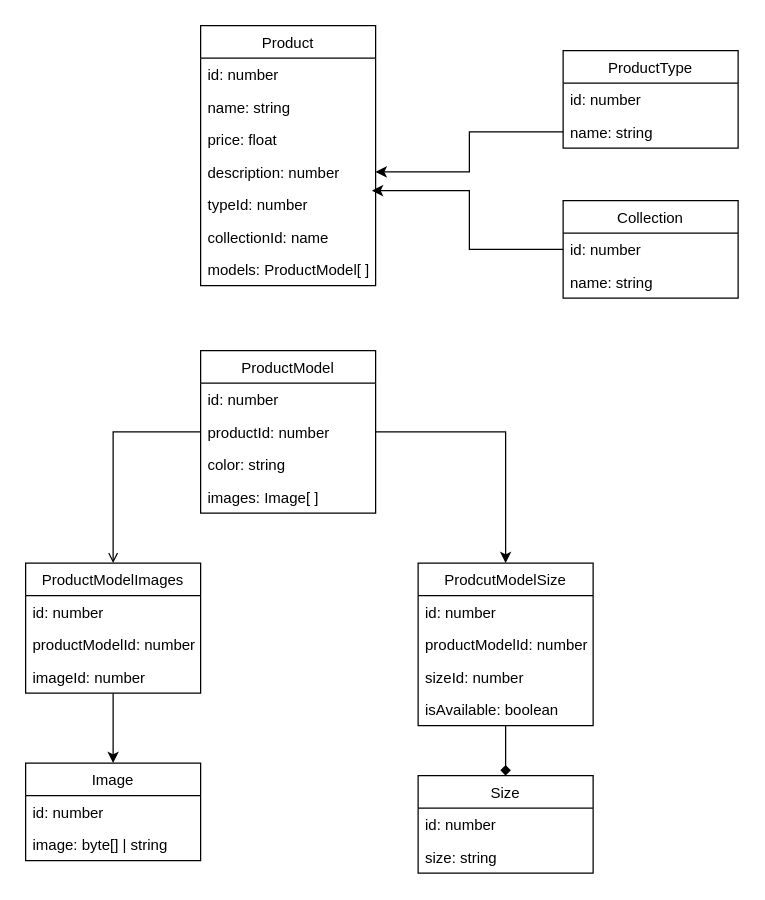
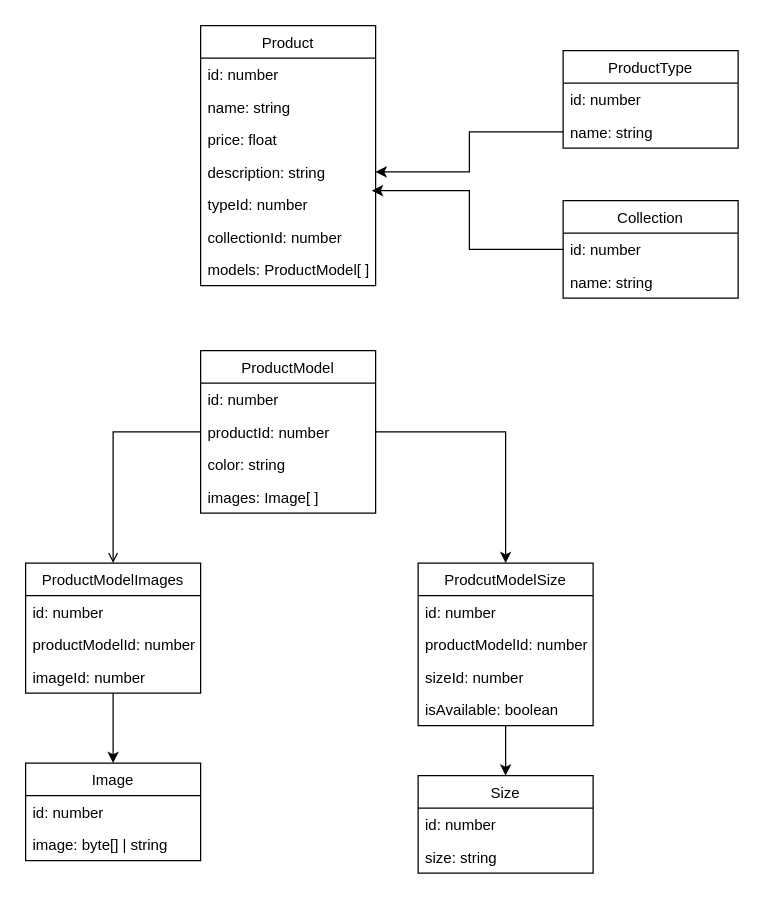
  <mxCell id="0" />
  <mxCell id="1" parent="0" />
  <mxCell id="2" value="Product" style="swimlane;fontStyle=0;childLayout=stackLayout;horizontal=1;startSize=26;fillColor=none;horizontalStack=0;resizeParent=1;resizeParentMax=0;resizeLast=0;collapsible=1;marginBottom=0;" vertex="1" parent="1"><mxGeometry x="160" y="20" width="140" height="208" as="geometry" /></mxCell>
  <mxCell id="3" value="id: number&#10;" style="text;strokeColor=none;fillColor=none;align=left;verticalAlign=top;spacingLeft=4;spacingRight=4;overflow=hidden;rotatable=0;points=[[0,0.5],[1,0.5]];portConstraint=eastwest;" vertex="1" parent="2"><mxGeometry y="26" width="140" height="26" as="geometry" /></mxCell>
  <mxCell id="4" value="name: string" style="text;strokeColor=none;fillColor=none;align=left;verticalAlign=top;spacingLeft=4;spacingRight=4;overflow=hidden;rotatable=0;points=[[0,0.5],[1,0.5]];portConstraint=eastwest;" vertex="1" parent="2"><mxGeometry y="52" width="140" height="26" as="geometry" /></mxCell>
  <mxCell id="5" value="price: float" style="text;strokeColor=none;fillColor=none;align=left;verticalAlign=top;spacingLeft=4;spacingRight=4;overflow=hidden;rotatable=0;points=[[0,0.5],[1,0.5]];portConstraint=eastwest;" vertex="1" parent="2"><mxGeometry y="78" width="140" height="26" as="geometry" /></mxCell>
- <mxCell id="6" value="description: number" style="text;strokeColor=none;fillColor=none;align=left;verticalAlign=top;spacingLeft=4;spacingRight=4;overflow=hidden;rotatable=0;points=[[0,0.5],[1,0.5]];portConstraint=eastwest;" vertex="1" parent="2"><mxGeometry y="104" width="140" height="26" as="geometry" /></mxCell>
+ <mxCell id="6" value="description: string" style="text;strokeColor=none;fillColor=none;align=left;verticalAlign=top;spacingLeft=4;spacingRight=4;overflow=hidden;rotatable=0;points=[[0,0.5],[1,0.5]];portConstraint=eastwest;" vertex="1" parent="2"><mxGeometry y="104" width="140" height="26" as="geometry" /></mxCell>
  <mxCell id="7" value="typeId: number&#10;" style="text;strokeColor=none;fillColor=none;align=left;verticalAlign=top;spacingLeft=4;spacingRight=4;overflow=hidden;rotatable=0;points=[[0,0.5],[1,0.5]];portConstraint=eastwest;" vertex="1" parent="2"><mxGeometry y="130" width="140" height="26" as="geometry" /></mxCell>
- <mxCell id="8" value="collectionId: name&#10;" style="text;strokeColor=none;fillColor=none;align=left;verticalAlign=top;spacingLeft=4;spacingRight=4;overflow=hidden;rotatable=0;points=[[0,0.5],[1,0.5]];portConstraint=eastwest;" vertex="1" parent="2"><mxGeometry y="156" width="140" height="26" as="geometry" /></mxCell>
+ <mxCell id="8" value="collectionId: number&#10;" style="text;strokeColor=none;fillColor=none;align=left;verticalAlign=top;spacingLeft=4;spacingRight=4;overflow=hidden;rotatable=0;points=[[0,0.5],[1,0.5]];portConstraint=eastwest;" vertex="1" parent="2"><mxGeometry y="156" width="140" height="26" as="geometry" /></mxCell>
  <mxCell id="9" value="models: ProductModel[ ]" style="text;strokeColor=none;fillColor=none;align=left;verticalAlign=top;spacingLeft=4;spacingRight=4;overflow=hidden;rotatable=0;points=[[0,0.5],[1,0.5]];portConstraint=eastwest;" vertex="1" parent="2"><mxGeometry y="182" width="140" height="26" as="geometry" /></mxCell>
  <mxCell id="10" value="ProductType" style="swimlane;fontStyle=0;childLayout=stackLayout;horizontal=1;startSize=26;fillColor=none;horizontalStack=0;resizeParent=1;resizeParentMax=0;resizeLast=0;collapsible=1;marginBottom=0;" vertex="1" parent="1"><mxGeometry x="450" y="40" width="140" height="78" as="geometry" /></mxCell>
  <mxCell id="11" value="id: number" style="text;strokeColor=none;fillColor=none;align=left;verticalAlign=top;spacingLeft=4;spacingRight=4;overflow=hidden;rotatable=0;points=[[0,0.5],[1,0.5]];portConstraint=eastwest;" vertex="1" parent="10"><mxGeometry y="26" width="140" height="26" as="geometry" /></mxCell>
  <mxCell id="12" value="name: string" style="text;strokeColor=none;fillColor=none;align=left;verticalAlign=top;spacingLeft=4;spacingRight=4;overflow=hidden;rotatable=0;points=[[0,0.5],[1,0.5]];portConstraint=eastwest;" vertex="1" parent="10"><mxGeometry y="52" width="140" height="26" as="geometry" /></mxCell>
  <mxCell id="13" value="Size" style="swimlane;fontStyle=0;childLayout=stackLayout;horizontal=1;startSize=26;fillColor=none;horizontalStack=0;resizeParent=1;resizeParentMax=0;resizeLast=0;collapsible=1;marginBottom=0;" vertex="1" parent="1"><mxGeometry x="334" y="620" width="140" height="78" as="geometry" /></mxCell>
  <mxCell id="14" value="id: number" style="text;strokeColor=none;fillColor=none;align=left;verticalAlign=top;spacingLeft=4;spacingRight=4;overflow=hidden;rotatable=0;points=[[0,0.5],[1,0.5]];portConstraint=eastwest;" vertex="1" parent="13"><mxGeometry y="26" width="140" height="26" as="geometry" /></mxCell>
  <mxCell id="15" value="size: string" style="text;strokeColor=none;fillColor=none;align=left;verticalAlign=top;spacingLeft=4;spacingRight=4;overflow=hidden;rotatable=0;points=[[0,0.5],[1,0.5]];portConstraint=eastwest;" vertex="1" parent="13"><mxGeometry y="52" width="140" height="26" as="geometry" /></mxCell>
  <mxCell id="16" style="edgeStyle=orthogonalEdgeStyle;rounded=0;orthogonalLoop=1;jettySize=auto;html=1;" edge="1" parent="1" source="17" target="37"><mxGeometry relative="1" as="geometry" /></mxCell>
  <mxCell id="17" value="ProductModel" style="swimlane;fontStyle=0;childLayout=stackLayout;horizontal=1;startSize=26;fillColor=none;horizontalStack=0;resizeParent=1;resizeParentMax=0;resizeLast=0;collapsible=1;marginBottom=0;" vertex="1" parent="1"><mxGeometry x="160" y="280" width="140" height="130" as="geometry" /></mxCell>
  <mxCell id="18" value="id: number&#10;" style="text;strokeColor=none;fillColor=none;align=left;verticalAlign=top;spacingLeft=4;spacingRight=4;overflow=hidden;rotatable=0;points=[[0,0.5],[1,0.5]];portConstraint=eastwest;" vertex="1" parent="17"><mxGeometry y="26" width="140" height="26" as="geometry" /></mxCell>
  <mxCell id="19" value="productId: number" style="text;strokeColor=none;fillColor=none;align=left;verticalAlign=top;spacingLeft=4;spacingRight=4;overflow=hidden;rotatable=0;points=[[0,0.5],[1,0.5]];portConstraint=eastwest;" vertex="1" parent="17"><mxGeometry y="52" width="140" height="26" as="geometry" /></mxCell>
  <mxCell id="20" value="color: string" style="text;strokeColor=none;fillColor=none;align=left;verticalAlign=top;spacingLeft=4;spacingRight=4;overflow=hidden;rotatable=0;points=[[0,0.5],[1,0.5]];portConstraint=eastwest;" vertex="1" parent="17"><mxGeometry y="78" width="140" height="26" as="geometry" /></mxCell>
  <mxCell id="21" value="images: Image[ ]" style="text;strokeColor=none;fillColor=none;align=left;verticalAlign=top;spacingLeft=4;spacingRight=4;overflow=hidden;rotatable=0;points=[[0,0.5],[1,0.5]];portConstraint=eastwest;" vertex="1" parent="17"><mxGeometry y="104" width="140" height="26" as="geometry" /></mxCell>
  <mxCell id="22" value="Image" style="swimlane;fontStyle=0;childLayout=stackLayout;horizontal=1;startSize=26;fillColor=none;horizontalStack=0;resizeParent=1;resizeParentMax=0;resizeLast=0;collapsible=1;marginBottom=0;" vertex="1" parent="1"><mxGeometry x="20" y="610" width="140" height="78" as="geometry" /></mxCell>
  <mxCell id="23" value="id: number&#10;" style="text;strokeColor=none;fillColor=none;align=left;verticalAlign=top;spacingLeft=4;spacingRight=4;overflow=hidden;rotatable=0;points=[[0,0.5],[1,0.5]];portConstraint=eastwest;" vertex="1" parent="22"><mxGeometry y="26" width="140" height="26" as="geometry" /></mxCell>
  <mxCell id="24" value="image: byte[] | string" style="text;strokeColor=none;fillColor=none;align=left;verticalAlign=top;spacingLeft=4;spacingRight=4;overflow=hidden;rotatable=0;points=[[0,0.5],[1,0.5]];portConstraint=eastwest;" vertex="1" parent="22"><mxGeometry y="52" width="140" height="26" as="geometry" /></mxCell>
  <mxCell id="25" value="Collection" style="swimlane;fontStyle=0;childLayout=stackLayout;horizontal=1;startSize=26;fillColor=none;horizontalStack=0;resizeParent=1;resizeParentMax=0;resizeLast=0;collapsible=1;marginBottom=0;" vertex="1" parent="1"><mxGeometry x="450" y="160" width="140" height="78" as="geometry" /></mxCell>
  <mxCell id="26" value="id: number" style="text;strokeColor=none;fillColor=none;align=left;verticalAlign=top;spacingLeft=4;spacingRight=4;overflow=hidden;rotatable=0;points=[[0,0.5],[1,0.5]];portConstraint=eastwest;" vertex="1" parent="25"><mxGeometry y="26" width="140" height="26" as="geometry" /></mxCell>
  <mxCell id="27" value="name: string" style="text;strokeColor=none;fillColor=none;align=left;verticalAlign=top;spacingLeft=4;spacingRight=4;overflow=hidden;rotatable=0;points=[[0,0.5],[1,0.5]];portConstraint=eastwest;" vertex="1" parent="25"><mxGeometry y="52" width="140" height="26" as="geometry" /></mxCell>
  <mxCell id="28" style="edgeStyle=orthogonalEdgeStyle;rounded=0;orthogonalLoop=1;jettySize=auto;html=1;entryX=1;entryY=0.5;entryDx=0;entryDy=0;" edge="1" parent="1" source="12" target="6"><mxGeometry relative="1" as="geometry" /></mxCell>
  <mxCell id="29" style="edgeStyle=orthogonalEdgeStyle;rounded=0;orthogonalLoop=1;jettySize=auto;html=1;entryX=0.979;entryY=0.077;entryDx=0;entryDy=0;entryPerimeter=0;" edge="1" parent="1" source="26" target="7"><mxGeometry relative="1" as="geometry" /></mxCell>
  <mxCell id="30" style="edgeStyle=orthogonalEdgeStyle;rounded=0;orthogonalLoop=1;jettySize=auto;html=1;entryX=0.5;entryY=0;entryDx=0;entryDy=0;" edge="1" parent="1" source="31" target="22"><mxGeometry relative="1" as="geometry" /></mxCell>
  <mxCell id="31" value="ProductModelImages" style="swimlane;fontStyle=0;childLayout=stackLayout;horizontal=1;startSize=26;fillColor=none;horizontalStack=0;resizeParent=1;resizeParentMax=0;resizeLast=0;collapsible=1;marginBottom=0;" vertex="1" parent="1"><mxGeometry x="20" y="450" width="140" height="104" as="geometry" /></mxCell>
  <mxCell id="32" value="id: number&#10;" style="text;strokeColor=none;fillColor=none;align=left;verticalAlign=top;spacingLeft=4;spacingRight=4;overflow=hidden;rotatable=0;points=[[0,0.5],[1,0.5]];portConstraint=eastwest;" vertex="1" parent="31"><mxGeometry y="26" width="140" height="26" as="geometry" /></mxCell>
  <mxCell id="33" value="productModelId: number" style="text;strokeColor=none;fillColor=none;align=left;verticalAlign=top;spacingLeft=4;spacingRight=4;overflow=hidden;rotatable=0;points=[[0,0.5],[1,0.5]];portConstraint=eastwest;" vertex="1" parent="31"><mxGeometry y="52" width="140" height="26" as="geometry" /></mxCell>
  <mxCell id="34" value="imageId: number" style="text;strokeColor=none;fillColor=none;align=left;verticalAlign=top;spacingLeft=4;spacingRight=4;overflow=hidden;rotatable=0;points=[[0,0.5],[1,0.5]];portConstraint=eastwest;" vertex="1" parent="31"><mxGeometry y="78" width="140" height="26" as="geometry" /></mxCell>
  <mxCell id="35" style="edgeStyle=orthogonalEdgeStyle;rounded=0;orthogonalLoop=1;jettySize=auto;html=1;entryX=0.5;entryY=0;entryDx=0;entryDy=0;endArrow=open;" edge="1" parent="1" source="19" target="31"><mxGeometry relative="1" as="geometry" /></mxCell>
- <mxCell id="36" style="edgeStyle=orthogonalEdgeStyle;rounded=0;orthogonalLoop=1;jettySize=auto;html=1;entryX=0.5;entryY=0;entryDx=0;entryDy=0;endArrow=diamond;" edge="1" parent="1" source="37" target="13"><mxGeometry relative="1" as="geometry" /></mxCell>
+ <mxCell id="36" style="edgeStyle=orthogonalEdgeStyle;rounded=0;orthogonalLoop=1;jettySize=auto;html=1;entryX=0.5;entryY=0;entryDx=0;entryDy=0;" edge="1" parent="1" source="37" target="13"><mxGeometry relative="1" as="geometry" /></mxCell>
  <mxCell id="37" value="ProdcutModelSize" style="swimlane;fontStyle=0;childLayout=stackLayout;horizontal=1;startSize=26;fillColor=none;horizontalStack=0;resizeParent=1;resizeParentMax=0;resizeLast=0;collapsible=1;marginBottom=0;" vertex="1" parent="1"><mxGeometry x="334" y="450" width="140" height="130" as="geometry" /></mxCell>
  <mxCell id="38" value="id: number" style="text;strokeColor=none;fillColor=none;align=left;verticalAlign=top;spacingLeft=4;spacingRight=4;overflow=hidden;rotatable=0;points=[[0,0.5],[1,0.5]];portConstraint=eastwest;" vertex="1" parent="37"><mxGeometry y="26" width="140" height="26" as="geometry" /></mxCell>
  <mxCell id="39" value="productModelId: number" style="text;strokeColor=none;fillColor=none;align=left;verticalAlign=top;spacingLeft=4;spacingRight=4;overflow=hidden;rotatable=0;points=[[0,0.5],[1,0.5]];portConstraint=eastwest;" vertex="1" parent="37"><mxGeometry y="52" width="140" height="26" as="geometry" /></mxCell>
  <mxCell id="40" value="sizeId: number" style="text;strokeColor=none;fillColor=none;align=left;verticalAlign=top;spacingLeft=4;spacingRight=4;overflow=hidden;rotatable=0;points=[[0,0.5],[1,0.5]];portConstraint=eastwest;" vertex="1" parent="37"><mxGeometry y="78" width="140" height="26" as="geometry" /></mxCell>
  <mxCell id="41" value="isAvailable: boolean" style="text;strokeColor=none;fillColor=none;align=left;verticalAlign=top;spacingLeft=4;spacingRight=4;overflow=hidden;rotatable=0;points=[[0,0.5],[1,0.5]];portConstraint=eastwest;" vertex="1" parent="37"><mxGeometry y="104" width="140" height="26" as="geometry" /></mxCell>
